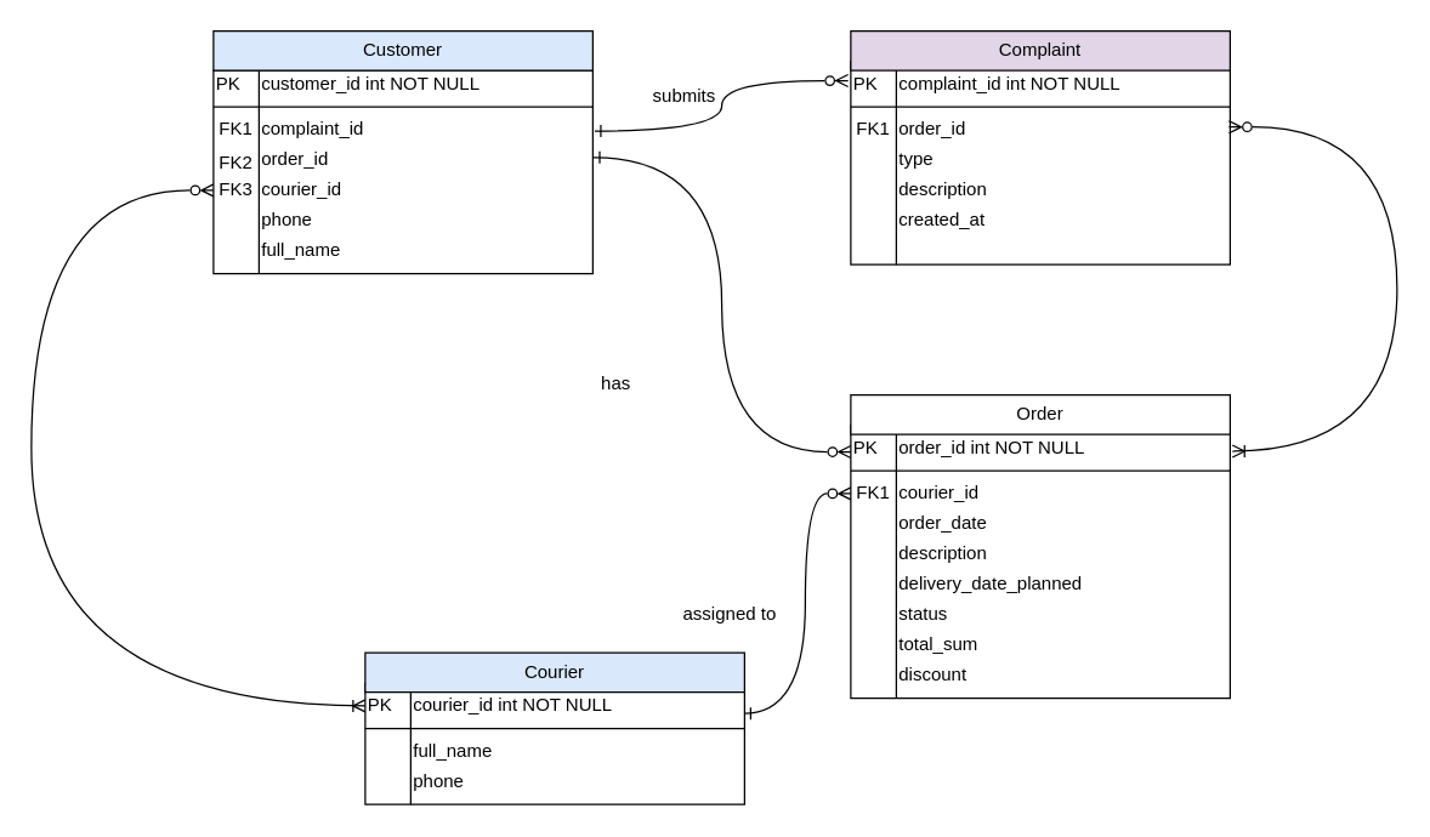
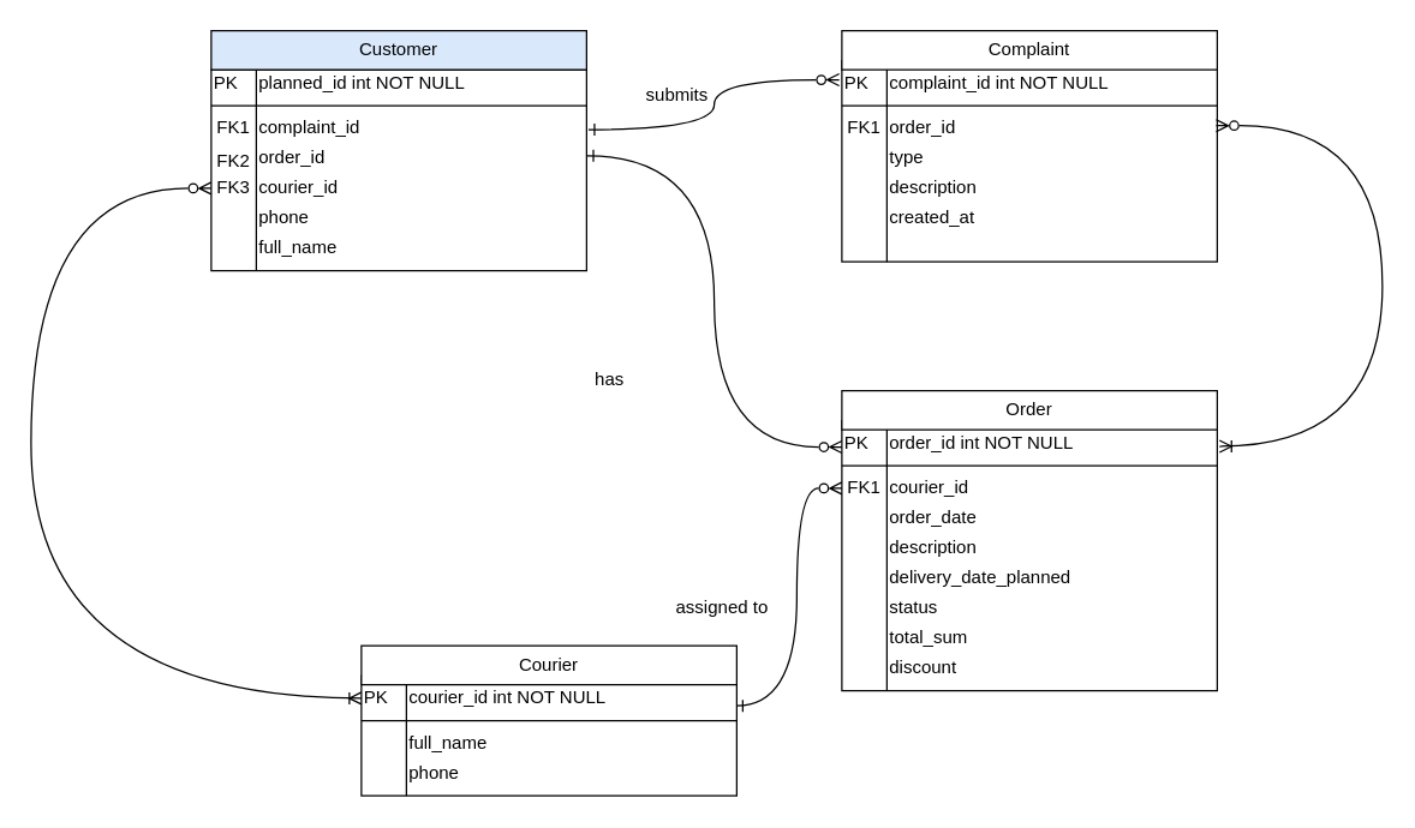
  <mxCell id="0" />
  <mxCell id="1" parent="0" />
  <mxCell id="2" style="edgeStyle=orthogonalEdgeStyle;rounded=0;orthogonalLoop=1;jettySize=auto;html=1;exitX=1.002;exitY=0.428;exitDx=0;exitDy=0;entryX=0;entryY=0.75;entryDx=0;entryDy=0;curved=1;endArrow=ERzeroToMany;endFill=0;startArrow=ERone;startFill=0;exitPerimeter=0;" edge="1" parent="1" source="3" target="25"><mxGeometry relative="1" as="geometry" /></mxCell>
  <mxCell id="3" value="" style="shape=internalStorage;whiteSpace=wrap;html=1;backgroundOutline=1;fillColor=none;dx=30;dy=24;" vertex="1" parent="1"><mxGeometry x="140" y="46" width="250" height="134" as="geometry" /></mxCell>
  <mxCell id="4" value="Customer" style="rounded=0;whiteSpace=wrap;html=1;fillColor=#dae8fc;" vertex="1" parent="1"><mxGeometry x="140" y="20" width="250" height="26" as="geometry" /></mxCell>
  <mxCell id="5" value="" style="shape=internalStorage;whiteSpace=wrap;html=1;backgroundOutline=1;fillColor=none;dx=30;dy=30;" vertex="1" parent="1"><mxGeometry x="560" y="40" width="250" height="134" as="geometry" /></mxCell>
- <mxCell id="6" value="Complaint" style="rounded=0;whiteSpace=wrap;html=1;fillColor=#e1d5e7;" vertex="1" parent="1"><mxGeometry x="560" y="20" width="250" height="26" as="geometry" /></mxCell>
+ <mxCell id="6" value="Complaint" style="rounded=0;whiteSpace=wrap;html=1;" vertex="1" parent="1"><mxGeometry x="560" y="20" width="250" height="26" as="geometry" /></mxCell>
  <mxCell id="7" value="PK" style="text;html=1;align=center;verticalAlign=middle;whiteSpace=wrap;rounded=0;" vertex="1" parent="1"><mxGeometry x="140" y="50" width="20" height="10" as="geometry" /></mxCell>
- <mxCell id="8" value="customer_id int NOT NULL" style="text;html=1;align=left;verticalAlign=middle;whiteSpace=wrap;rounded=0;" vertex="1" parent="1"><mxGeometry x="170" y="40" width="220" height="30" as="geometry" /></mxCell>
+ <mxCell id="8" value="planned_id int NOT NULL" style="text;html=1;align=left;verticalAlign=middle;whiteSpace=wrap;rounded=0;" vertex="1" parent="1"><mxGeometry x="170" y="40" width="220" height="30" as="geometry" /></mxCell>
  <mxCell id="9" value="full_name" style="text;html=1;align=left;verticalAlign=middle;whiteSpace=wrap;rounded=0;" vertex="1" parent="1"><mxGeometry x="170" y="150" width="60" height="30" as="geometry" /></mxCell>
  <mxCell id="10" value="phone" style="text;html=1;align=left;verticalAlign=middle;whiteSpace=wrap;rounded=0;" vertex="1" parent="1"><mxGeometry x="170" y="130" width="60" height="30" as="geometry" /></mxCell>
  <mxCell id="11" value="complaint_id" style="text;html=1;align=left;verticalAlign=middle;whiteSpace=wrap;rounded=0;" vertex="1" parent="1"><mxGeometry x="170" y="70" width="60" height="30" as="geometry" /></mxCell>
  <mxCell id="12" value="FK1" style="text;html=1;align=center;verticalAlign=middle;whiteSpace=wrap;rounded=0;" vertex="1" parent="1"><mxGeometry x="130" y="70" width="50" height="30" as="geometry" /></mxCell>
  <mxCell id="13" value="PK" style="text;html=1;align=center;verticalAlign=middle;whiteSpace=wrap;rounded=0;" vertex="1" parent="1"><mxGeometry x="560" y="50" width="20" height="10" as="geometry" /></mxCell>
  <mxCell id="14" value="complaint_id int NOT NULL" style="text;html=1;align=center;verticalAlign=middle;whiteSpace=wrap;rounded=0;" vertex="1" parent="1"><mxGeometry x="590" y="40" width="150" height="30" as="geometry" /></mxCell>
  <mxCell id="15" value="FK1" style="text;html=1;align=center;verticalAlign=middle;whiteSpace=wrap;rounded=0;" vertex="1" parent="1"><mxGeometry x="550" y="70" width="50" height="30" as="geometry" /></mxCell>
  <mxCell id="16" style="edgeStyle=orthogonalEdgeStyle;rounded=0;orthogonalLoop=1;jettySize=auto;html=1;exitX=1.005;exitY=0.298;exitDx=0;exitDy=0;entryX=-0.007;entryY=0.095;entryDx=0;entryDy=0;entryPerimeter=0;curved=1;endArrow=ERzeroToMany;endFill=0;startArrow=ERone;startFill=0;exitPerimeter=0;" edge="1" parent="1" source="3" target="5"><mxGeometry relative="1" as="geometry" /></mxCell>
  <mxCell id="17" value="order_id" style="text;html=1;align=left;verticalAlign=middle;whiteSpace=wrap;rounded=0;" vertex="1" parent="1"><mxGeometry x="590" y="70" width="60" height="30" as="geometry" /></mxCell>
  <mxCell id="18" value="order_id" style="text;html=1;align=left;verticalAlign=middle;whiteSpace=wrap;rounded=0;" vertex="1" parent="1"><mxGeometry x="170" y="90" width="60" height="30" as="geometry" /></mxCell>
  <mxCell id="19" value="FK2" style="text;html=1;align=center;verticalAlign=middle;whiteSpace=wrap;rounded=0;" vertex="1" parent="1"><mxGeometry x="130" y="92" width="50" height="30" as="geometry" /></mxCell>
  <mxCell id="20" value="type&lt;span style=&quot;color: rgba(0, 0, 0, 0); font-family: monospace; font-size: 0px; text-wrap-mode: nowrap;&quot;&gt;%3CmxGraphModel%3E%3Croot%3E%3CmxCell%20id%3D%220%22%2F%3E%3CmxCell%20id%3D%221%22%20parent%3D%220%22%2F%3E%3CmxCell%20id%3D%222%22%20value%3D%22order_id%22%20style%3D%22text%3Bhtml%3D1%3Balign%3Dleft%3BverticalAlign%3Dmiddle%3BwhiteSpace%3Dwrap%3Brounded%3D0%3B%22%20vertex%3D%221%22%20parent%3D%221%22%3E%3CmxGeometry%20x%3D%22200%22%20y%3D%22130%22%20width%3D%2260%22%20height%3D%2230%22%20as%3D%22geometry%22%2F%3E%3C%2FmxCell%3E%3C%2Froot%3E%3C%2FmxGraphModel%3E&lt;/span&gt;" style="text;html=1;align=left;verticalAlign=middle;whiteSpace=wrap;rounded=0;" vertex="1" parent="1"><mxGeometry x="590" y="90" width="60" height="30" as="geometry" /></mxCell>
  <mxCell id="21" value="description" style="text;html=1;align=left;verticalAlign=middle;whiteSpace=wrap;rounded=0;" vertex="1" parent="1"><mxGeometry x="590" y="110" width="60" height="30" as="geometry" /></mxCell>
  <mxCell id="22" value="created_at" style="text;html=1;align=left;verticalAlign=middle;whiteSpace=wrap;rounded=0;" vertex="1" parent="1"><mxGeometry x="590" y="130" width="60" height="30" as="geometry" /></mxCell>
  <mxCell id="23" value="" style="shape=internalStorage;whiteSpace=wrap;html=1;backgroundOutline=1;fillColor=none;dx=30;dy=30;" vertex="1" parent="1"><mxGeometry x="560" y="280" width="250" height="180" as="geometry" /></mxCell>
  <mxCell id="24" value="Order" style="rounded=0;whiteSpace=wrap;html=1;" vertex="1" parent="1"><mxGeometry x="560" y="260" width="250" height="26" as="geometry" /></mxCell>
  <mxCell id="25" value="PK" style="text;html=1;align=center;verticalAlign=middle;whiteSpace=wrap;rounded=0;" vertex="1" parent="1"><mxGeometry x="560" y="290" width="20" height="10" as="geometry" /></mxCell>
  <mxCell id="26" value="order_id int NOT NULL" style="text;html=1;align=left;verticalAlign=middle;whiteSpace=wrap;rounded=0;" vertex="1" parent="1"><mxGeometry x="590" y="280" width="150" height="30" as="geometry" /></mxCell>
  <mxCell id="27" style="edgeStyle=orthogonalEdgeStyle;rounded=0;orthogonalLoop=1;jettySize=auto;html=1;entryX=1;entryY=0.25;entryDx=0;entryDy=0;curved=1;endArrow=ERone;endFill=0;startArrow=ERzeroToMany;startFill=0;" edge="1" parent="1" target="41"><mxGeometry relative="1" as="geometry"><mxPoint x="500" y="470" as="targetPoint" /><mxPoint x="560" y="325" as="sourcePoint" /><Array as="points"><mxPoint x="530" y="325" /><mxPoint x="530" y="470" /></Array></mxGeometry></mxCell>
  <mxCell id="28" value="FK1" style="text;html=1;align=center;verticalAlign=middle;whiteSpace=wrap;rounded=0;" vertex="1" parent="1"><mxGeometry x="550" y="310" width="50" height="30" as="geometry" /></mxCell>
  <mxCell id="29" value="courier_id" style="text;html=1;align=left;verticalAlign=middle;whiteSpace=wrap;rounded=0;" vertex="1" parent="1"><mxGeometry x="590" y="310" width="60" height="30" as="geometry" /></mxCell>
  <mxCell id="30" value="order_date" style="text;html=1;align=left;verticalAlign=middle;whiteSpace=wrap;rounded=0;" vertex="1" parent="1"><mxGeometry x="590" y="330" width="60" height="30" as="geometry" /></mxCell>
  <mxCell id="31" value="description" style="text;html=1;align=left;verticalAlign=middle;whiteSpace=wrap;rounded=0;" vertex="1" parent="1"><mxGeometry x="590" y="350" width="60" height="30" as="geometry" /></mxCell>
  <mxCell id="32" value="delivery_date_planned" style="text;html=1;align=left;verticalAlign=middle;whiteSpace=wrap;rounded=0;" vertex="1" parent="1"><mxGeometry x="590" y="370" width="60" height="30" as="geometry" /></mxCell>
  <mxCell id="33" value="submits" style="text;html=1;align=center;verticalAlign=middle;resizable=0;points=[];autosize=1;strokeColor=none;fillColor=none;" vertex="1" parent="1"><mxGeometry x="420" y="48" width="60" height="30" as="geometry" /></mxCell>
  <mxCell id="34" value="courier_id" style="text;html=1;align=left;verticalAlign=middle;whiteSpace=wrap;rounded=0;" vertex="1" parent="1"><mxGeometry x="170" y="110" width="60" height="30" as="geometry" /></mxCell>
  <mxCell id="35" value="FK3" style="text;html=1;align=center;verticalAlign=middle;whiteSpace=wrap;rounded=0;" vertex="1" parent="1"><mxGeometry x="130" y="110" width="50" height="30" as="geometry" /></mxCell>
  <mxCell id="36" value="has" style="text;html=1;align=center;verticalAlign=middle;resizable=0;points=[];autosize=1;strokeColor=none;fillColor=none;" vertex="1" parent="1"><mxGeometry x="385" y="238" width="40" height="30" as="geometry" /></mxCell>
  <mxCell id="37" style="edgeStyle=orthogonalEdgeStyle;rounded=0;orthogonalLoop=1;jettySize=auto;html=1;entryX=1.006;entryY=0.095;entryDx=0;entryDy=0;entryPerimeter=0;curved=1;startArrow=ERzeroToMany;startFill=0;endArrow=ERoneToMany;endFill=0;exitX=0.997;exitY=0.323;exitDx=0;exitDy=0;exitPerimeter=0;" edge="1" parent="1" source="5" target="23"><mxGeometry relative="1" as="geometry"><mxPoint x="811" y="90" as="sourcePoint" /><Array as="points"><mxPoint x="920" y="83" /><mxPoint x="920" y="297" /></Array></mxGeometry></mxCell>
  <mxCell id="38" value="status&lt;span style=&quot;color: rgba(0, 0, 0, 0); font-family: monospace; font-size: 0px; text-wrap-mode: nowrap;&quot;&gt;%3CmxGraphModel%3E%3Croot%3E%3CmxCell%20id%3D%220%22%2F%3E%3CmxCell%20id%3D%221%22%20parent%3D%220%22%2F%3E%3CmxCell%20id%3D%222%22%20value%3D%22delivery_date_planned%22%20style%3D%22text%3Bhtml%3D1%3Balign%3Dleft%3BverticalAlign%3Dmiddle%3BwhiteSpace%3Dwrap%3Brounded%3D0%3B%22%20vertex%3D%221%22%20parent%3D%221%22%3E%3CmxGeometry%20x%3D%22200%22%20y%3D%22430%22%20width%3D%2260%22%20height%3D%2230%22%20as%3D%22geometry%22%2F%3E%3C%2FmxCell%3E%3C%2Froot%3E%3C%2FmxGraphModel%3E&lt;/span&gt;" style="text;html=1;align=left;verticalAlign=middle;whiteSpace=wrap;rounded=0;" vertex="1" parent="1"><mxGeometry x="590" y="390" width="60" height="30" as="geometry" /></mxCell>
  <mxCell id="39" value="total_sum" style="text;html=1;align=left;verticalAlign=middle;whiteSpace=wrap;rounded=0;" vertex="1" parent="1"><mxGeometry x="590" y="410" width="60" height="30" as="geometry" /></mxCell>
  <mxCell id="40" value="discount" style="text;html=1;align=left;verticalAlign=middle;whiteSpace=wrap;rounded=0;" vertex="1" parent="1"><mxGeometry x="590" y="430" width="60" height="30" as="geometry" /></mxCell>
  <mxCell id="41" value="" style="shape=internalStorage;whiteSpace=wrap;html=1;backgroundOutline=1;fillColor=none;dx=30;dy=30;" vertex="1" parent="1"><mxGeometry x="240" y="450" width="250" height="80" as="geometry" /></mxCell>
- <mxCell id="42" value="Courier" style="rounded=0;whiteSpace=wrap;html=1;fillColor=#dae8fc;" vertex="1" parent="1"><mxGeometry x="240" y="430" width="250" height="26" as="geometry" /></mxCell>
+ <mxCell id="42" value="Courier" style="rounded=0;whiteSpace=wrap;html=1;" vertex="1" parent="1"><mxGeometry x="240" y="430" width="250" height="26" as="geometry" /></mxCell>
  <mxCell id="43" style="edgeStyle=orthogonalEdgeStyle;rounded=0;orthogonalLoop=1;jettySize=auto;html=1;exitX=0;exitY=0.5;exitDx=0;exitDy=0;curved=1;endArrow=ERzeroToMany;endFill=0;startArrow=ERoneToMany;startFill=0;" edge="1" parent="1" source="44"><mxGeometry relative="1" as="geometry"><mxPoint x="140" y="125" as="targetPoint" /><Array as="points"><mxPoint x="20" y="465" /><mxPoint x="20" y="125" /></Array></mxGeometry></mxCell>
  <mxCell id="44" value="PK" style="text;html=1;align=center;verticalAlign=middle;whiteSpace=wrap;rounded=0;" vertex="1" parent="1"><mxGeometry x="240" y="460" width="20" height="10" as="geometry" /></mxCell>
  <mxCell id="45" value="courier_id int NOT NULL" style="text;html=1;align=left;verticalAlign=middle;whiteSpace=wrap;rounded=0;" vertex="1" parent="1"><mxGeometry x="270" y="450" width="150" height="30" as="geometry" /></mxCell>
  <mxCell id="46" value="full_name" style="text;html=1;align=left;verticalAlign=middle;whiteSpace=wrap;rounded=0;" vertex="1" parent="1"><mxGeometry x="270" y="480" width="60" height="30" as="geometry" /></mxCell>
  <mxCell id="47" value="phone" style="text;html=1;align=left;verticalAlign=middle;whiteSpace=wrap;rounded=0;" vertex="1" parent="1"><mxGeometry x="270" y="500" width="60" height="30" as="geometry" /></mxCell>
  <mxCell id="48" value="assigned to" style="text;html=1;align=center;verticalAlign=middle;resizable=0;points=[];autosize=1;strokeColor=none;fillColor=none;" vertex="1" parent="1"><mxGeometry x="440" y="390" width="80" height="30" as="geometry" /></mxCell>
